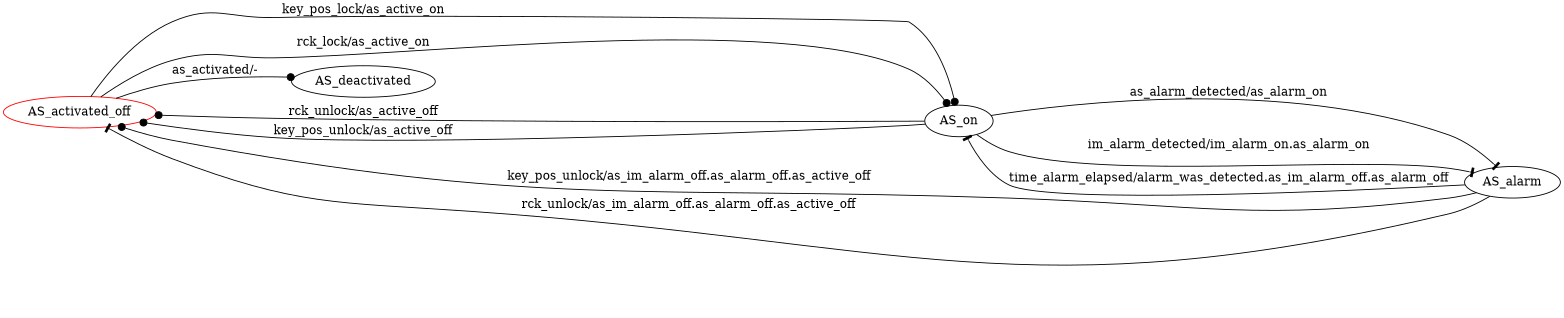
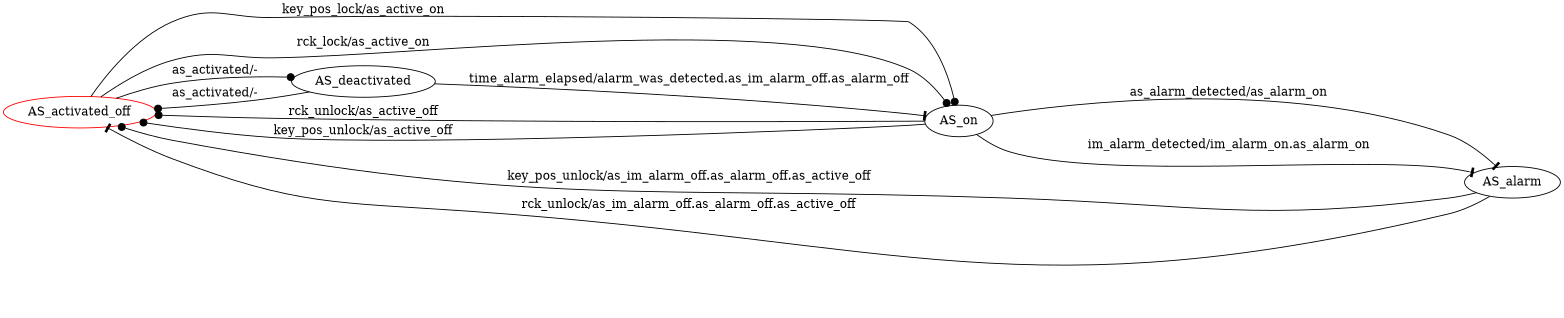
  digraph {
    rankdir=LR
    edge [arrowhead=dot]
    n1 [color=red label=AS_activated_off]
    n2 [label=AS_on]
    n3 [label=AS_deactivated]
    n4 [label=AS_alarm]
    n1 -> n2 [label="key_pos_lock/as_active_on"]
    n1 -> n2 [label="rck_lock/as_active_on"]
    n1 -> n3 [label="as_activated/-"]
    n2 -> n1 [label="rck_unlock/as_active_off"]
    n2 -> n1 [label="key_pos_unlock/as_active_off"]
    n2 -> n4 [arrowhead=tee label="as_alarm_detected/as_alarm_on"]
    n2 -> n4 [arrowhead=tee label="im_alarm_detected/im_alarm_on.as_alarm_on"]
+   n3 -> n1 [label="as_activated/-"]
    n4 -> n1 [label="key_pos_unlock/as_im_alarm_off.as_alarm_off.as_active_off"]
    n4 -> n1 [arrowhead=tee label="rck_unlock/as_im_alarm_off.as_alarm_off.as_active_off"]
-   n4 -> n2 [arrowhead=tee label="time_alarm_elapsed/alarm_was_detected.as_im_alarm_off.as_alarm_off"]
+   n3 -> n2 [arrowhead=tee label="time_alarm_elapsed/alarm_was_detected.as_im_alarm_off.as_alarm_off"]
  }
